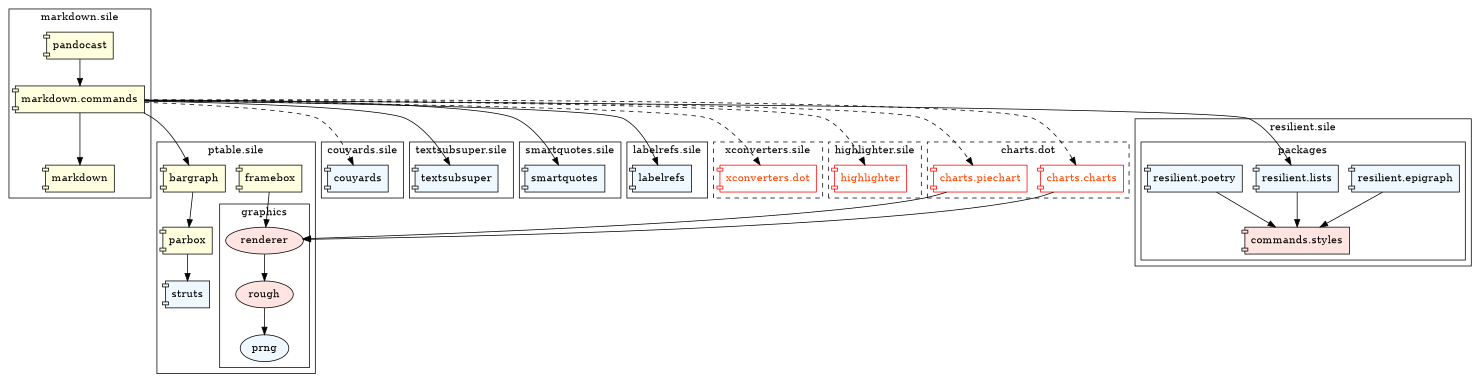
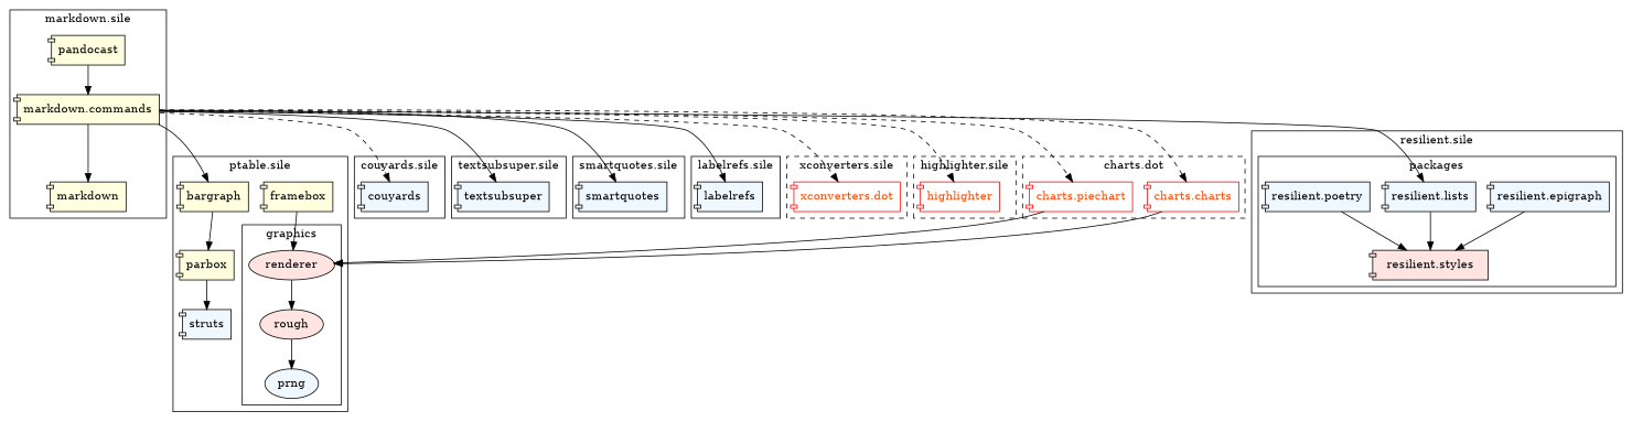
  digraph {
    rankdir=TB
    node [fillcolor=aliceblue style=filled shape=component]
    renderer [fillcolor=mistyrose shape=""]
    rough [fillcolor=mistyrose shape=""]
    prng [shape=""]
    struts
    n5 [fillcolor=lightyellow label=bargraph]
    parbox [fillcolor=lightyellow]
    framebox [fillcolor=lightyellow]
    couyards
    textsubsuper
    smartquotes
    labelrefs
    n12 [color=red fontcolor=orangered label="xconverters.dot" fillcolor="" style=""]
    n13 [color=red fontcolor=orangered label=highlighter fillcolor="" style=""]
    n14 [color=red fontcolor=orangered label="charts.charts" fillcolor="" style=""]
    n15 [color=red fontcolor=orangered label="charts.piechart" fillcolor="" style=""]
    markdown [fillcolor=lightyellow]
    n17 [fillcolor=lightyellow label="markdown.commands"]
    pandocast [fillcolor=lightyellow]
    n19 [label="resilient.epigraph"]
-   n20 [fillcolor=mistyrose label="commands.styles"]
+   n20 [fillcolor=mistyrose label="resilient.styles"]
    n21 [label="resilient.lists"]
    n22 [label="resilient.poetry"]
    subgraph cluster_1 {
      label="ptable.sile"
      struts
      n5
      parbox
      framebox
      subgraph cluster_2 {
        label=graphics
        renderer
        rough
        prng
      }
    }
    subgraph cluster_3 {
      label="couyards.sile"
      couyards
    }
    subgraph cluster_4 {
      label="textsubsuper.sile"
      textsubsuper
    }
    subgraph cluster_5 {
      label="smartquotes.sile"
      smartquotes
    }
    subgraph cluster_6 {
      label="labelrefs.sile"
      labelrefs
    }
    subgraph cluster_7 {
      label="xconverters.sile"
      style=dashed
      n12
    }
    subgraph cluster_8 {
      label="highlighter.sile"
      style=dashed
      n13
    }
    subgraph cluster_9 {
      label="charts.dot"
      style=dashed
      n14
      n15
    }
    subgraph cluster_10 {
      label="markdown.sile"
      markdown
      n17
      pandocast
    }
    subgraph cluster_11 {
      label="resilient.sile"
      subgraph cluster_12 {
        label=packages
        n19
        n20
        n21
        n22
      }
    }
    renderer -> rough
    rough -> prng
    n5 -> parbox
    parbox -> struts
    framebox -> renderer
    n14 -> renderer
    n15 -> renderer
    n17 -> n5
    n17 -> couyards [style=dashed]
    n17 -> textsubsuper
    n17 -> smartquotes
    n17 -> labelrefs
    n17 -> n12 [style=dashed]
    n17 -> n13 [style=dashed]
    n17 -> n14 [style=dashed]
    n17 -> n15 [style=dashed]
    n17 -> markdown
    n17 -> n21
    pandocast -> n17
    n19 -> n20
    n21 -> n20
    n22 -> n20
  }
